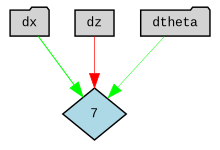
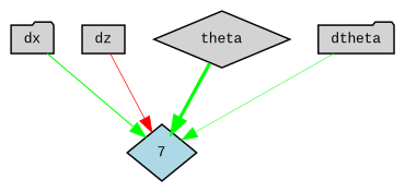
  digraph {
    fontname="Liberation Mono"
    node [fillcolor=lightgray fontname="Liberation Mono" fontsize=9 shape=folder style=filled]
    edge [color=green fontname="Liberation Mono" style=solid]
    dx [height=0.2 width=0.2]
    n2 [fillcolor=lightblue height=0.2 label=7 shape=diamond width=0.2]
    dz [height=0.2 shape=box width=0.2]
+   theta [height=0.2 shape=diamond width=0.2]
    dtheta [height=0.2 width=0.2]
    dx -> n2 [penwidth=0.7034539383154766]
    dz -> n2 [color=red penwidth=0.47861712854430527]
+   theta -> n2 [penwidth=2.1415592991007837]
    dtheta -> n2 [penwidth=0.3252512328285412]
  }
